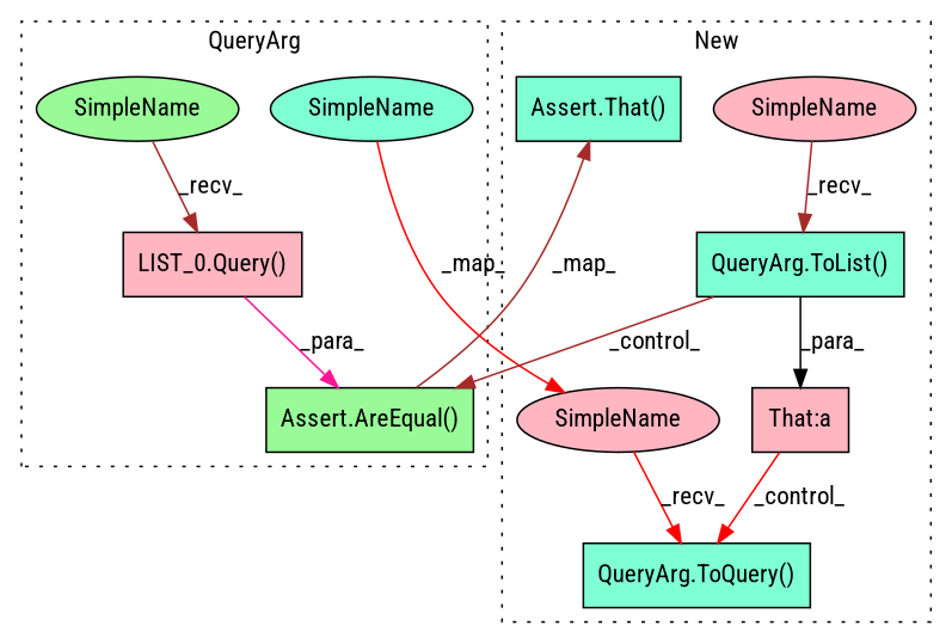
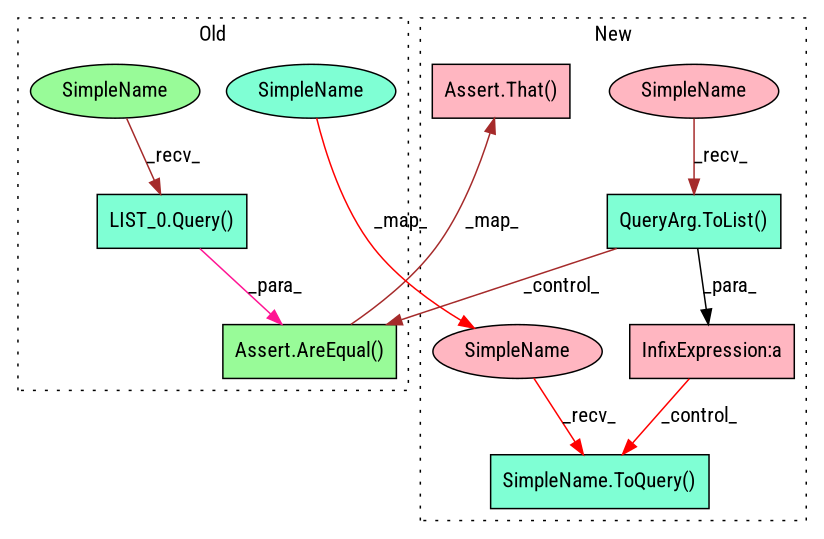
  digraph {
    fontname="Roboto Condensed"
    node [a=32 fillcolor=aquamarine fontname="Roboto Condensed" l=6 shape=box style=filled]
    edge [color=brown fontname="Roboto Condensed"]
    n1 [fillcolor=palegreen l="9,1" label="Assert.AreEqual()" s="3492,3561"]
-   n2 [fillcolor=lightpink l=7 label="LIST_0.Query()" s=3546]
+   n2 [l=7 label="LIST_0.Query()" s=3546]
    n3 [a=42 fillcolor=palegreen label=SimpleName s=3539 shape=ellipse]
    n4 [a=42 label=SimpleName s=3640 shape=ellipse]
-   n5 [l="5,1" label="Assert.That()" s="4084,4150"]
+   n5 [fillcolor=lightpink l="5,1" label="Assert.That()" s="4084,4150"]
    n6 [l=8 label="QueryArg.ToList()" s=4029]
-   n7 [l=9 label="QueryArg.ToQuery()" s=4476]
-   n8 [a=27 fillcolor=lightpink l=-27 label="That:a" s=4313]
+   n7 [l=9 label="SimpleName.ToQuery()" s=4476]
+   n8 [a=27 fillcolor=lightpink l=-27 label="InfixExpression:a" s=4313]
    n9 [a=42 fillcolor=lightpink l=3 label=SimpleName s=4472 shape=ellipse]
    n10 [a=42 fillcolor=lightpink l=3 label=SimpleName s=4025 shape=ellipse]
    subgraph cluster_1 {
-     label=QueryArg
+     label=Old
      style=dotted
      n1
      n2
      n3
      n4
    }
    subgraph cluster_2 {
      label=New
      style=dotted
      n5
      n6
      n7
      n8
      n9
      n10
    }
    n1 -> n5 [label=_map_]
    n2 -> n1 [color=deeppink label=_para_]
    n3 -> n2 [label=_recv_]
    n4 -> n9 [color=red label=_map_]
    n6 -> n1 [label=_control_]
    n6 -> n8 [color=black label=_para_]
    n8 -> n7 [color=red label=_control_]
    n9 -> n7 [color=red label=_recv_]
    n10 -> n6 [label=_recv_]
  }
